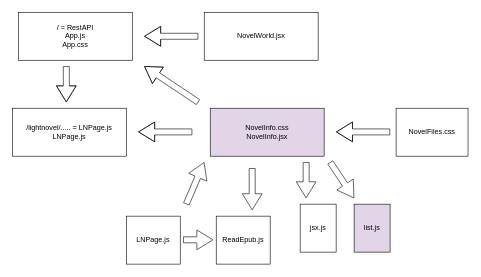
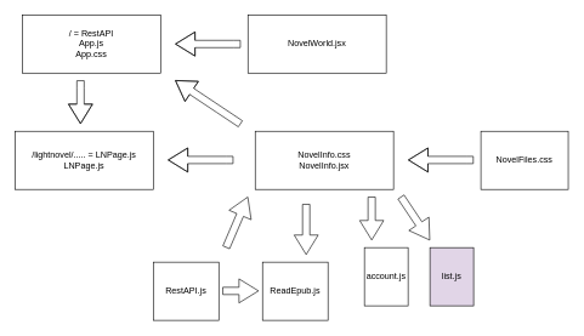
  <mxCell id="0" />
  <mxCell id="1" parent="0" />
  <mxCell id="2" value="/ = RestAPI&lt;br&gt;App.js&lt;br&gt;App.css" style="rounded=0;whiteSpace=wrap;html=1;" parent="1" vertex="1"><mxGeometry x="30" y="20" width="190" height="80" as="geometry" /></mxCell>
  <mxCell id="3" value="" style="shape=flexArrow;endArrow=classic;html=1;endWidth=22;endSize=8.6;" parent="1" edge="1"><mxGeometry width="50" height="50" relative="1" as="geometry"><mxPoint x="330" y="60" as="sourcePoint" /><mxPoint x="240" y="60" as="targetPoint" /><Array as="points"><mxPoint x="320" y="60" /></Array></mxGeometry></mxCell>
  <mxCell id="4" value="NovelWorld.jsx" style="rounded=0;whiteSpace=wrap;html=1;" parent="1" vertex="1"><mxGeometry x="340" y="20" width="190" height="80" as="geometry" /></mxCell>
  <mxCell id="5" value="" style="shape=flexArrow;endArrow=classic;html=1;endWidth=22;endSize=8.6;" parent="1" edge="1"><mxGeometry width="50" height="50" relative="1" as="geometry"><mxPoint x="110" y="110" as="sourcePoint" /><mxPoint x="110" y="170" as="targetPoint" /><Array as="points"><mxPoint x="110" y="120" /></Array></mxGeometry></mxCell>
  <mxCell id="6" value="/lightnovel/..... = LNPage.js&lt;br&gt;LNPage.js" style="rounded=0;whiteSpace=wrap;html=1;" parent="1" vertex="1"><mxGeometry x="20" y="180" width="190" height="80" as="geometry" /></mxCell>
  <mxCell id="7" value="" style="shape=flexArrow;endArrow=classic;html=1;endWidth=22;endSize=8.6;" parent="1" edge="1"><mxGeometry width="50" height="50" relative="1" as="geometry"><mxPoint x="320" y="219.5" as="sourcePoint" /><mxPoint x="230" y="219.5" as="targetPoint" /><Array as="points"><mxPoint x="310" y="219.5" /></Array></mxGeometry></mxCell>
- <mxCell id="8" value="NovelInfo.css&lt;br&gt;NovelInfo.jsx" style="rounded=0;whiteSpace=wrap;html=1;fillColor=#e1d5e7;" parent="1" vertex="1"><mxGeometry x="350" y="180" width="190" height="80" as="geometry" /></mxCell>
+ <mxCell id="8" value="NovelInfo.css&lt;br&gt;NovelInfo.jsx" style="rounded=0;whiteSpace=wrap;html=1;" parent="1" vertex="1"><mxGeometry x="350" y="180" width="190" height="80" as="geometry" /></mxCell>
  <mxCell id="9" value="" style="shape=flexArrow;endArrow=classic;html=1;endWidth=22;endSize=8.6;" parent="1" edge="1"><mxGeometry width="50" height="50" relative="1" as="geometry"><mxPoint x="330" y="170" as="sourcePoint" /><mxPoint x="240" y="110" as="targetPoint" /><Array as="points"><mxPoint x="300" y="150" /></Array></mxGeometry></mxCell>
  <mxCell id="10" value="" style="shape=flexArrow;endArrow=classic;html=1;endWidth=22;endSize=8.6;" parent="1" edge="1"><mxGeometry width="50" height="50" relative="1" as="geometry"><mxPoint x="510" y="270" as="sourcePoint" /><mxPoint x="510" y="330" as="targetPoint" /><Array as="points"><mxPoint x="510" y="270" /></Array></mxGeometry></mxCell>
  <mxCell id="11" value="" style="shape=flexArrow;endArrow=classic;html=1;endWidth=22;endSize=8.6;" parent="1" edge="1"><mxGeometry width="50" height="50" relative="1" as="geometry"><mxPoint x="550" y="270" as="sourcePoint" /><mxPoint x="590" y="330" as="targetPoint" /><Array as="points"><mxPoint x="550" y="270" /></Array></mxGeometry></mxCell>
- <mxCell id="12" value="jsx.js" style="rounded=0;whiteSpace=wrap;html=1;" parent="1" vertex="1"><mxGeometry x="500" y="340" width="60" height="80" as="geometry" /></mxCell>
+ <mxCell id="12" value="account.js" style="rounded=0;whiteSpace=wrap;html=1;" parent="1" vertex="1"><mxGeometry x="500" y="340" width="60" height="80" as="geometry" /></mxCell>
  <mxCell id="13" value="list.js" style="rounded=0;whiteSpace=wrap;html=1;fillColor=#e1d5e7;" parent="1" vertex="1"><mxGeometry x="590" y="340" width="60" height="80" as="geometry" /></mxCell>
  <mxCell id="14" value="" style="shape=flexArrow;endArrow=classic;html=1;endWidth=22;endSize=8.6;" parent="1" edge="1"><mxGeometry width="50" height="50" relative="1" as="geometry"><mxPoint x="420" y="280" as="sourcePoint" /><mxPoint x="420" y="350" as="targetPoint" /><Array as="points"><mxPoint x="420" y="280" /></Array></mxGeometry></mxCell>
  <mxCell id="15" value="ReadEpub.js" style="rounded=0;whiteSpace=wrap;html=1;" parent="1" vertex="1"><mxGeometry x="360" y="360" width="90" height="80" as="geometry" /></mxCell>
- <mxCell id="16" value="LNPage.js" style="rounded=0;whiteSpace=wrap;html=1;" parent="1" vertex="1"><mxGeometry x="210" y="360" width="90" height="80" as="geometry" /></mxCell>
+ <mxCell id="16" value="RestAPI.js" style="rounded=0;whiteSpace=wrap;html=1;" parent="1" vertex="1"><mxGeometry x="210" y="360" width="90" height="80" as="geometry" /></mxCell>
  <mxCell id="17" value="" style="shape=flexArrow;endArrow=classic;html=1;endWidth=22;endSize=8.6;" parent="1" edge="1"><mxGeometry width="50" height="50" relative="1" as="geometry"><mxPoint x="305" y="399.5" as="sourcePoint" /><mxPoint x="355" y="399.5" as="targetPoint" /><Array as="points" /></mxGeometry></mxCell>
  <mxCell id="18" value="" style="shape=flexArrow;endArrow=classic;html=1;endWidth=22;endSize=8.6;" parent="1" edge="1"><mxGeometry width="50" height="50" relative="1" as="geometry"><mxPoint x="310" y="340" as="sourcePoint" /><mxPoint x="340" y="270" as="targetPoint" /><Array as="points"><mxPoint x="310" y="340" /></Array></mxGeometry></mxCell>
  <mxCell id="19" value="" style="shape=flexArrow;endArrow=classic;html=1;endWidth=22;endSize=8.6;" edge="1" parent="1"><mxGeometry width="50" height="50" relative="1" as="geometry"><mxPoint x="650" y="219.5" as="sourcePoint" /><mxPoint x="560" y="219.5" as="targetPoint" /><Array as="points"><mxPoint x="640" y="219.5" /></Array></mxGeometry></mxCell>
  <mxCell id="20" value="NovelFiles.css" style="rounded=0;whiteSpace=wrap;html=1;" vertex="1" parent="1"><mxGeometry x="660" y="180" width="120" height="80" as="geometry" /></mxCell>
